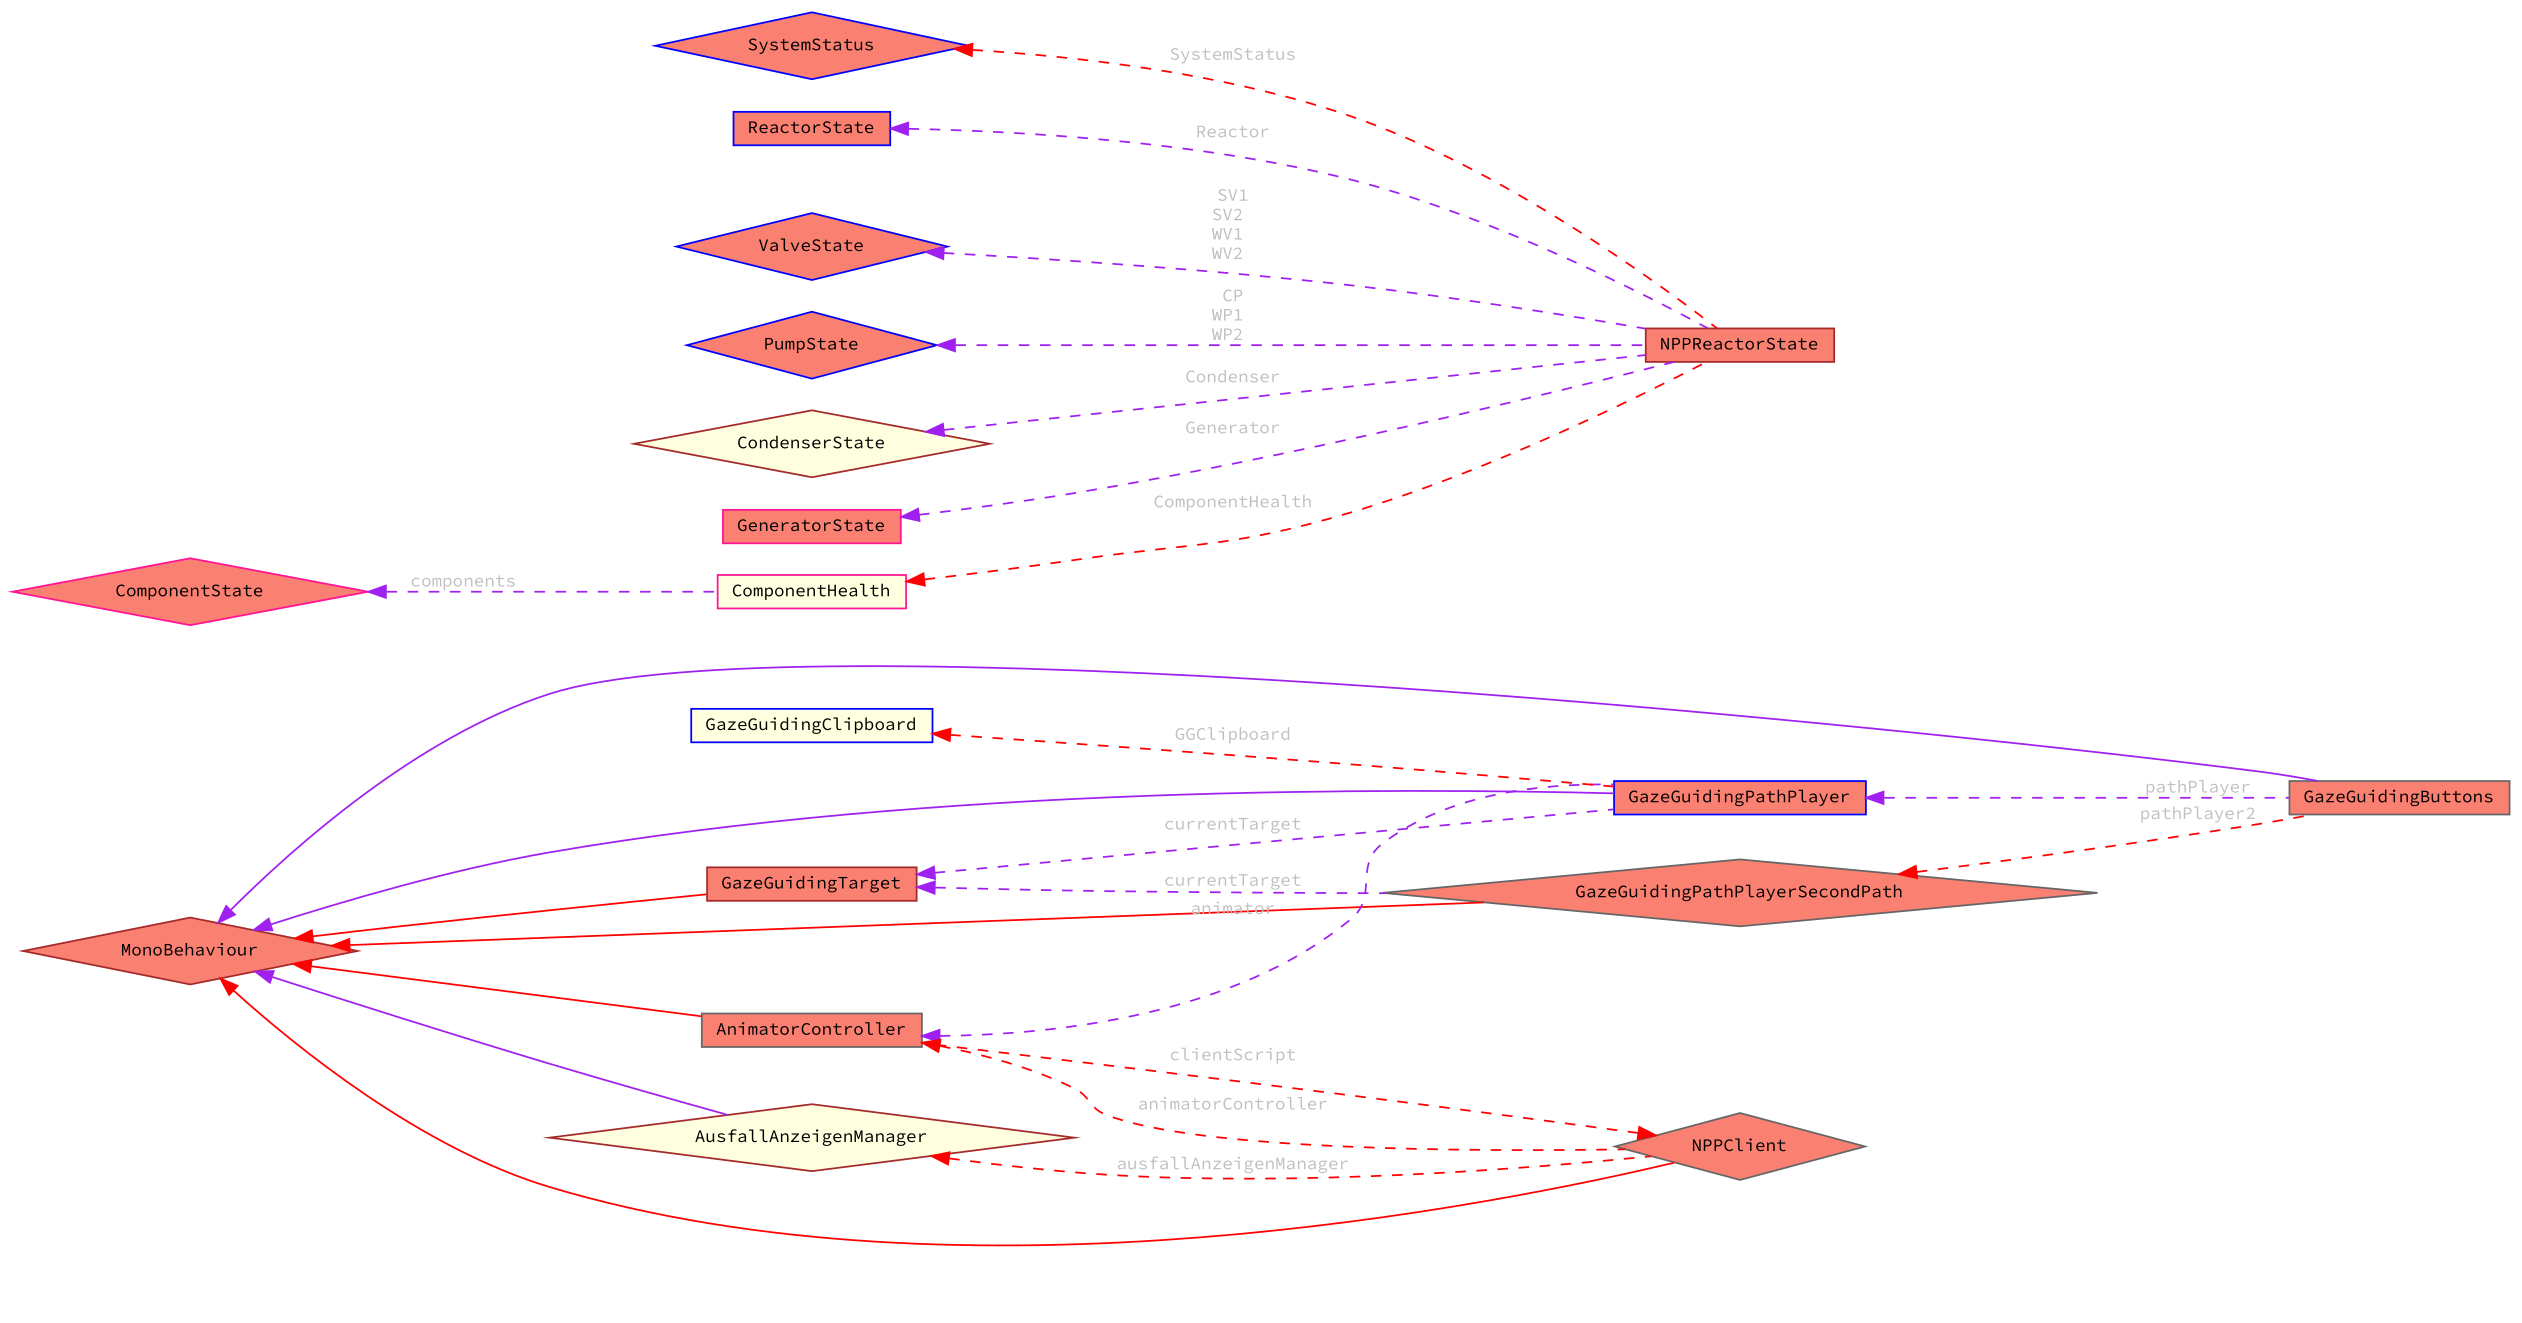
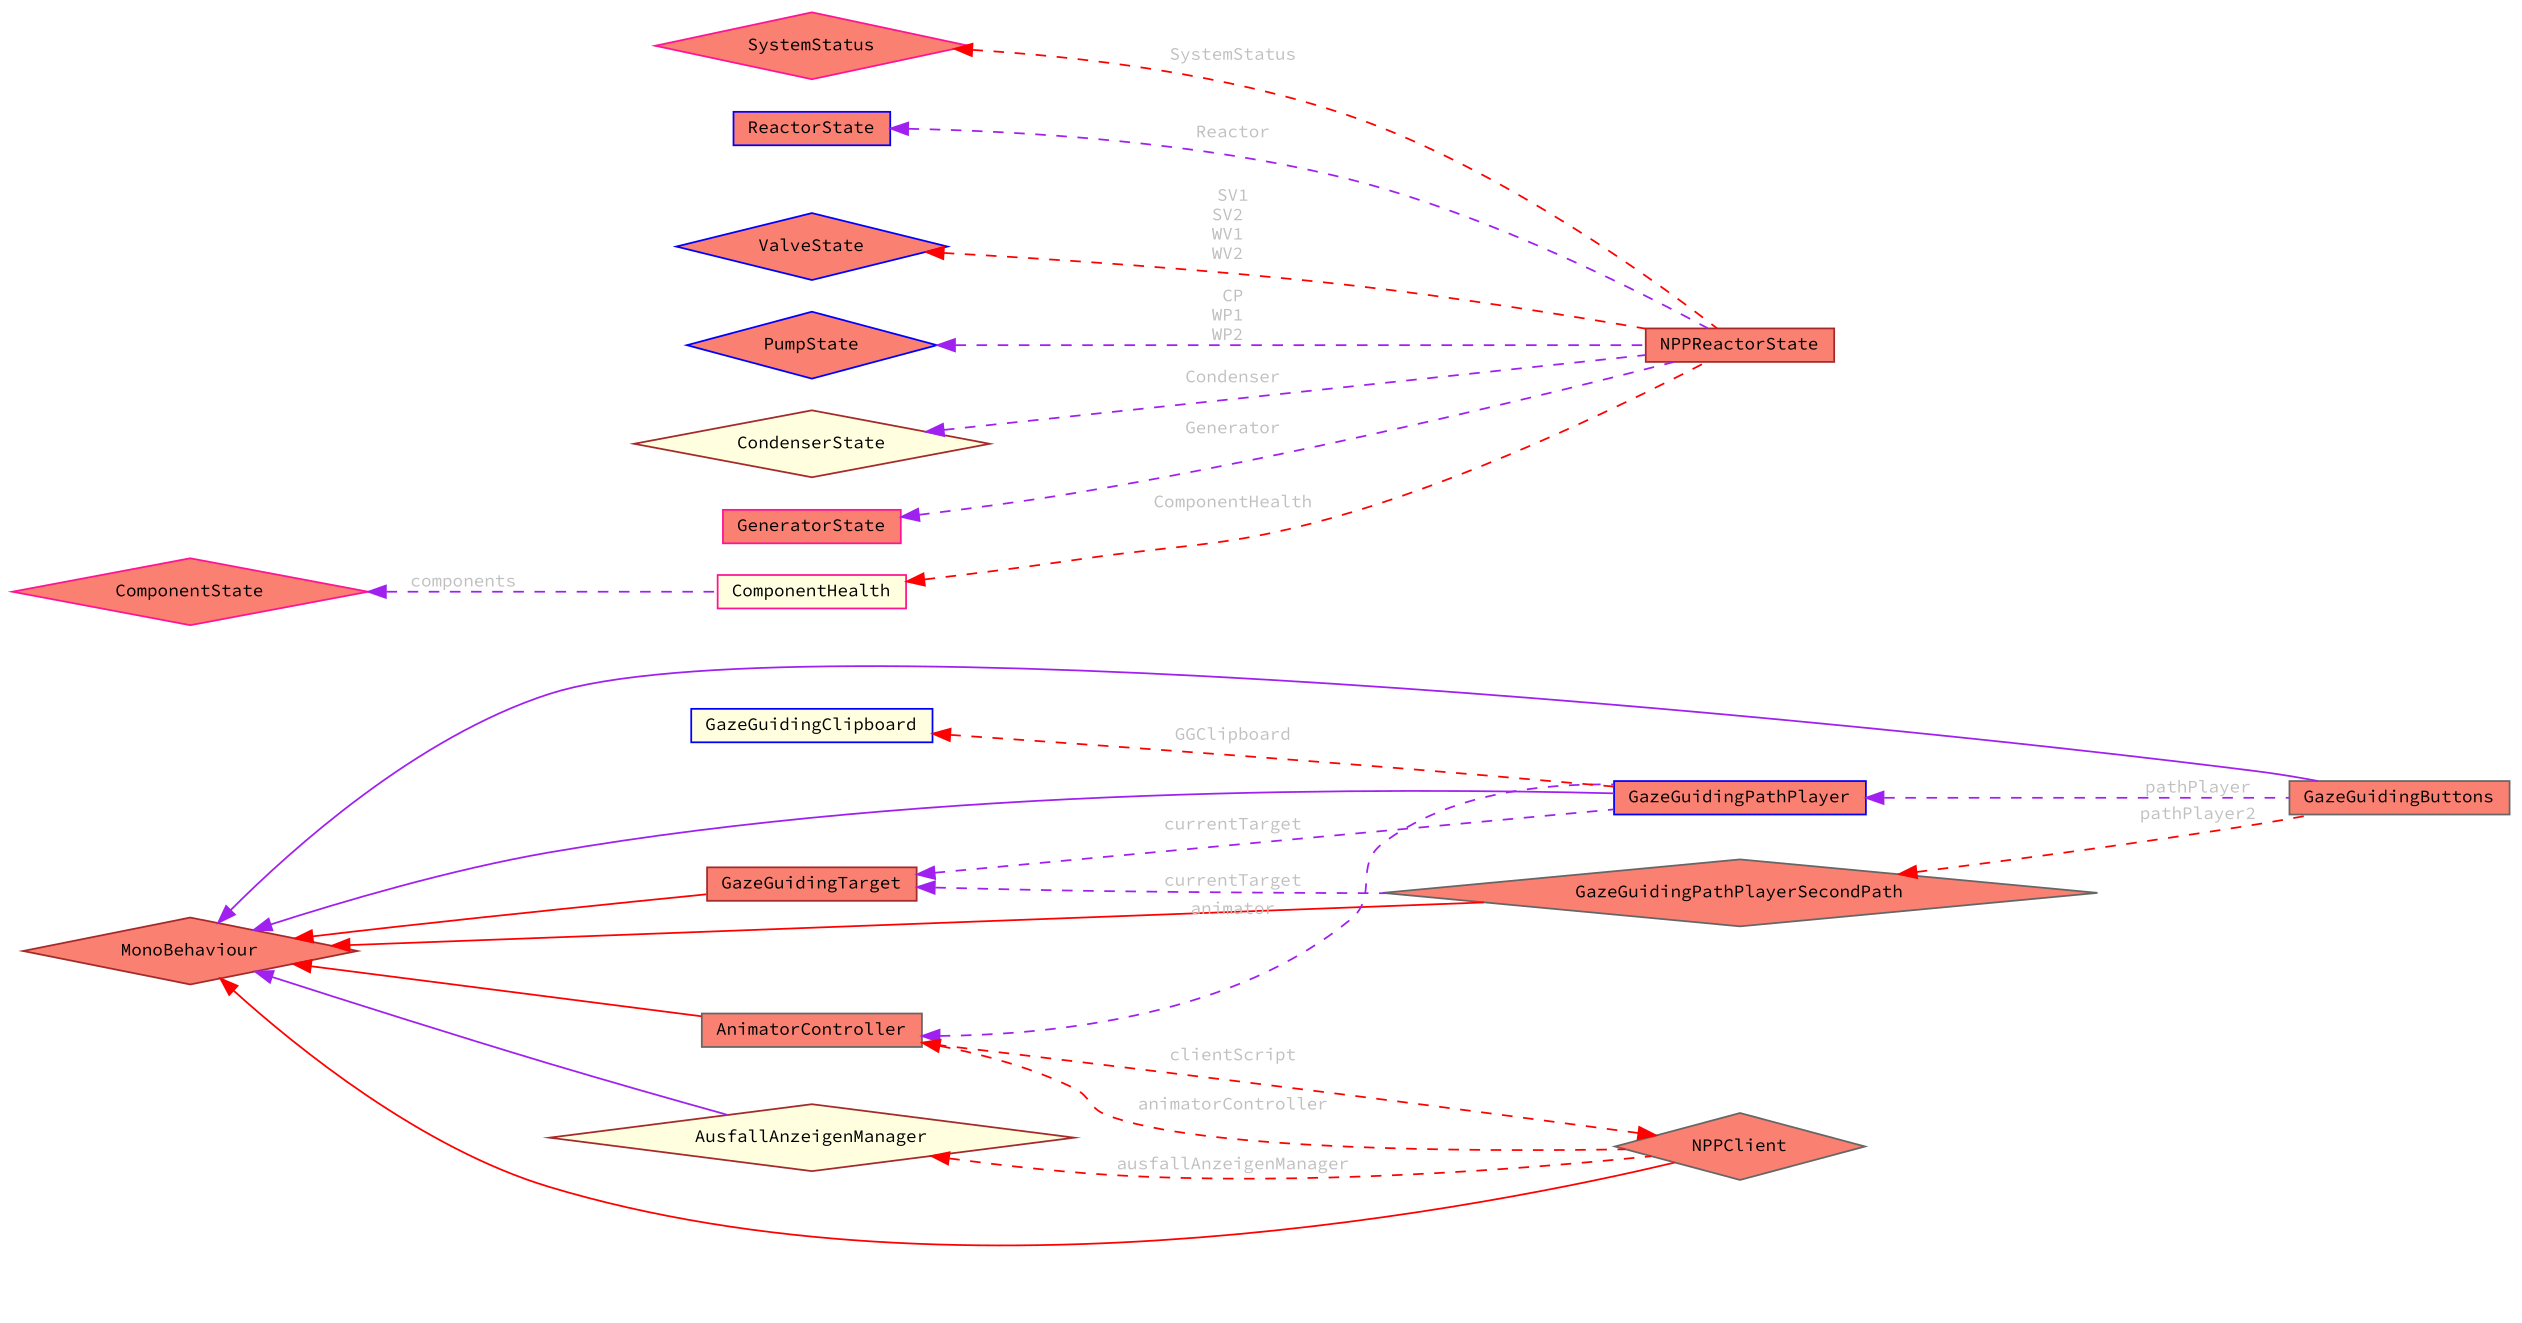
  digraph {
    fontname="Source Code Pro"
    rankdir=LR
    node [color=blue fillcolor=salmon fontname="Source Code Pro" fontsize=10 shape=box style=filled]
    edge [color=purple dir=back fontname="Source Code Pro" fontsize=10 labelfontname=Helvetica labelfontsize=10 style=dashed fontcolor=grey]
    n1 [color=gray40 fontcolor=black height=0.2 label=GazeGuidingButtons width=0.4]
    n2 [color=brown height=0.2 label=MonoBehaviour shape=diamond width=0.4]
    n3 [height=0.2 label=GazeGuidingPathPlayer width=0.4]
    n4 [color=brown height=0.2 label=GazeGuidingTarget width=0.4]
    n5 [color=gray40 height=0.2 label=AnimatorController width=0.4]
    n6 [color=gray40 height=0.2 label=NPPClient shape=diamond width=0.4]
    n7 [color=brown fillcolor=lightyellow height=0.2 label=AusfallAnzeigenManager shape=diamond width=0.4]
    n8 [color=gray40 height=0.2 label=GazeGuidingPathPlayerSecondPath shape=diamond width=0.4]
    n9 [color=brown height=0.2 label=NPPReactorState width=0.4]
-   n10 [height=0.2 label=SystemStatus shape=diamond width=0.4]
+   n10 [color=deeppink height=0.2 label=SystemStatus shape=diamond width=0.4]
    n11 [height=0.2 label=ReactorState width=0.4]
    n12 [height=0.2 label=ValveState shape=diamond width=0.4]
    n13 [height=0.2 label=PumpState shape=diamond width=0.4]
    n14 [color=brown fillcolor=lightyellow height=0.2 label=CondenserState shape=diamond width=0.4]
    n15 [color=deeppink height=0.2 label=GeneratorState width=0.4]
    n16 [color=deeppink fillcolor=lightyellow height=0.2 label=ComponentHealth width=0.4]
    n17 [color=deeppink height=0.2 label=ComponentState shape=diamond width=0.4]
    n18 [fillcolor=lightyellow height=0.2 label=GazeGuidingClipboard width=0.4]
    n2 -> n1 [style=solid fontcolor=""]
    n2 -> n3 [style=solid fontcolor=""]
    n2 -> n4 [color=red style=solid fontcolor=""]
    n2 -> n5 [color=red style=solid fontcolor=""]
    n2 -> n6 [color=red style=solid fontcolor=""]
    n2 -> n7 [style=solid fontcolor=""]
    n2 -> n8 [color=red style=solid fontcolor=""]
    n3 -> n1 [label=" pathPlayer"]
    n4 -> n3 [label=" currentTarget"]
    n4 -> n8 [label=" currentTarget"]
    n5 -> n3 [label=" animator"]
    n5 -> n6 [color=red label=" animatorController"]
    n6 -> n5 [color=red label=" clientScript"]
    n7 -> n6 [color=red label=" ausfallAnzeigenManager"]
    n8 -> n1 [color=red label=" pathPlayer2"]
    n10 -> n9 [color=red label=" SystemStatus"]
    n11 -> n9 [label=" Reactor"]
-   n12 -> n9 [label=" SV1\nSV2\nWV1\nWV2"]
+   n12 -> n9 [color=red label=" SV1\nSV2\nWV1\nWV2"]
    n13 -> n9 [label=" CP\nWP1\nWP2"]
    n14 -> n9 [label=" Condenser"]
    n15 -> n9 [label=" Generator"]
    n16 -> n9 [color=red label=" ComponentHealth"]
    n17 -> n16 [label=" components"]
    n18 -> n3 [color=red label=" GGClipboard"]
  }
